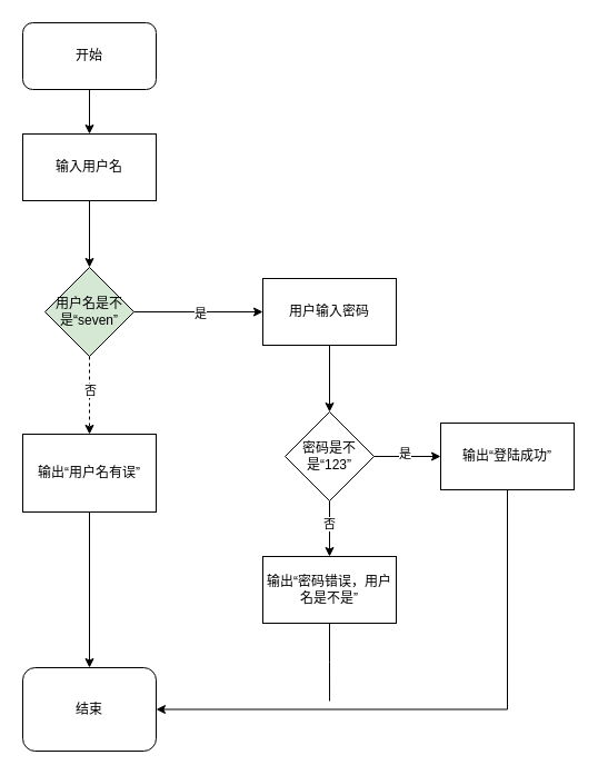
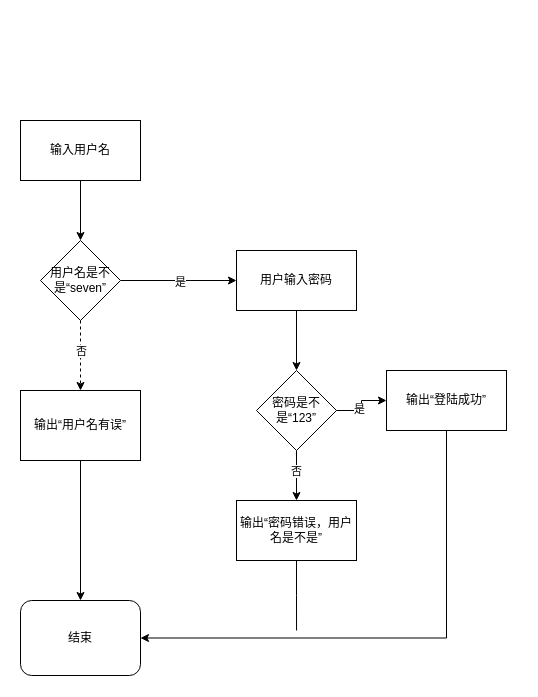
  <mxCell id="0" />
  <mxCell id="1" parent="0" />
- <mxCell id="2" style="edgeStyle=orthogonalEdgeStyle;rounded=0;orthogonalLoop=1;jettySize=auto;html=1;exitX=0.5;exitY=1;exitDx=0;exitDy=0;entryX=0.5;entryY=0;entryDx=0;entryDy=0;" edge="1" parent="1" source="3" target="6"><mxGeometry relative="1" as="geometry" /></mxCell>
- <mxCell id="3" value="开始" style="rounded=1;whiteSpace=wrap;html=1;" vertex="1" parent="1"><mxGeometry x="20" y="20" width="120" height="60" as="geometry" /></mxCell>
  <mxCell id="4" value="结束" style="rounded=1;whiteSpace=wrap;html=1;" vertex="1" parent="1"><mxGeometry x="20" y="600" width="120" height="75" as="geometry" /></mxCell>
  <mxCell id="5" style="edgeStyle=orthogonalEdgeStyle;rounded=0;orthogonalLoop=1;jettySize=auto;html=1;exitX=0.5;exitY=1;exitDx=0;exitDy=0;entryX=0.5;entryY=0;entryDx=0;entryDy=0;" edge="1" parent="1" source="6" target="11"><mxGeometry relative="1" as="geometry" /></mxCell>
  <mxCell id="6" value="输入用户名" style="rounded=0;whiteSpace=wrap;html=1;" vertex="1" parent="1"><mxGeometry x="20" y="120" width="120" height="60" as="geometry" /></mxCell>
  <mxCell id="7" value="" style="edgeStyle=orthogonalEdgeStyle;rounded=0;orthogonalLoop=1;jettySize=auto;html=1;" edge="1" parent="1" source="11" target="13"><mxGeometry relative="1" as="geometry" /></mxCell>
  <mxCell id="8" value="是" style="edgeLabel;html=1;align=center;verticalAlign=middle;resizable=0;points=[];" vertex="1" connectable="0" parent="7"><mxGeometry x="0.011" y="-1" relative="1" as="geometry"><mxPoint as="offset" /></mxGeometry></mxCell>
  <mxCell id="9" value="" style="edgeStyle=orthogonalEdgeStyle;rounded=0;orthogonalLoop=1;jettySize=auto;html=1;dashed=1;" edge="1" parent="1" source="11" target="15"><mxGeometry relative="1" as="geometry" /></mxCell>
  <mxCell id="10" value="否" style="edgeLabel;html=1;align=center;verticalAlign=middle;resizable=0;points=[];" vertex="1" connectable="0" parent="9"><mxGeometry x="-0.149" relative="1" as="geometry"><mxPoint as="offset" /></mxGeometry></mxCell>
- <mxCell id="11" value="用户名是不是“seven”" style="rhombus;whiteSpace=wrap;html=1;fillColor=#d5e8d4;" vertex="1" parent="1"><mxGeometry x="40" y="240" width="80" height="80" as="geometry" /></mxCell>
+ <mxCell id="11" value="用户名是不是“seven”" style="rhombus;whiteSpace=wrap;html=1;" vertex="1" parent="1"><mxGeometry x="40" y="240" width="80" height="80" as="geometry" /></mxCell>
  <mxCell id="12" style="edgeStyle=orthogonalEdgeStyle;rounded=0;orthogonalLoop=1;jettySize=auto;html=1;exitX=0.5;exitY=1;exitDx=0;exitDy=0;entryX=0.5;entryY=0;entryDx=0;entryDy=0;" edge="1" parent="1" source="13" target="20"><mxGeometry relative="1" as="geometry" /></mxCell>
  <mxCell id="13" value="用户输入密码" style="whiteSpace=wrap;html=1;" vertex="1" parent="1"><mxGeometry x="236" y="250" width="120" height="60" as="geometry" /></mxCell>
  <mxCell id="14" style="edgeStyle=orthogonalEdgeStyle;rounded=0;orthogonalLoop=1;jettySize=auto;html=1;exitX=0.5;exitY=1;exitDx=0;exitDy=0;entryX=0.5;entryY=0;entryDx=0;entryDy=0;" edge="1" parent="1" source="15" target="4"><mxGeometry relative="1" as="geometry" /></mxCell>
  <mxCell id="15" value="输出“用户名有误”" style="whiteSpace=wrap;html=1;" vertex="1" parent="1"><mxGeometry x="20" y="390" width="120" height="70" as="geometry" /></mxCell>
  <mxCell id="16" value="" style="edgeStyle=orthogonalEdgeStyle;rounded=0;orthogonalLoop=1;jettySize=auto;html=1;" edge="1" parent="1" source="20" target="22"><mxGeometry relative="1" as="geometry" /></mxCell>
  <mxCell id="17" value="是" style="edgeLabel;html=1;align=center;verticalAlign=middle;resizable=0;points=[];" vertex="1" connectable="0" parent="16"><mxGeometry x="-0.11" y="3" relative="1" as="geometry"><mxPoint as="offset" /></mxGeometry></mxCell>
  <mxCell id="18" value="" style="edgeStyle=orthogonalEdgeStyle;rounded=0;orthogonalLoop=1;jettySize=auto;html=1;" edge="1" parent="1" source="20" target="24"><mxGeometry relative="1" as="geometry" /></mxCell>
  <mxCell id="19" value="否" style="edgeLabel;html=1;align=center;verticalAlign=middle;resizable=0;points=[];" vertex="1" connectable="0" parent="18"><mxGeometry x="-0.192" y="-1" relative="1" as="geometry"><mxPoint as="offset" /></mxGeometry></mxCell>
  <mxCell id="20" value="密码是不是“123”" style="rhombus;whiteSpace=wrap;html=1;" vertex="1" parent="1"><mxGeometry x="256" y="370" width="80" height="80" as="geometry" /></mxCell>
  <mxCell id="21" style="edgeStyle=orthogonalEdgeStyle;rounded=0;orthogonalLoop=1;jettySize=auto;html=1;exitX=0.5;exitY=1;exitDx=0;exitDy=0;entryX=1;entryY=0.5;entryDx=0;entryDy=0;" edge="1" parent="1" source="22" target="4"><mxGeometry relative="1" as="geometry" /></mxCell>
- <mxCell id="22" value="输出“登陆成功”" style="whiteSpace=wrap;html=1;" vertex="1" parent="1"><mxGeometry x="396" y="380" width="120" height="60" as="geometry" /></mxCell>
+ <mxCell id="22" value="输出“登陆成功”" style="whiteSpace=wrap;html=1;" vertex="1" parent="1"><mxGeometry x="386" y="370" width="120" height="60" as="geometry" /></mxCell>
  <mxCell id="23" style="edgeStyle=orthogonalEdgeStyle;rounded=0;orthogonalLoop=1;jettySize=auto;html=1;exitX=0.5;exitY=1;exitDx=0;exitDy=0;endArrow=none;endFill=0;" edge="1" parent="1" source="24"><mxGeometry relative="1" as="geometry"><mxPoint x="296.048" y="630" as="targetPoint" /></mxGeometry></mxCell>
  <mxCell id="24" value="输出“密码错误，用户名是不是”" style="whiteSpace=wrap;html=1;" vertex="1" parent="1"><mxGeometry x="236" y="500" width="120" height="60" as="geometry" /></mxCell>
